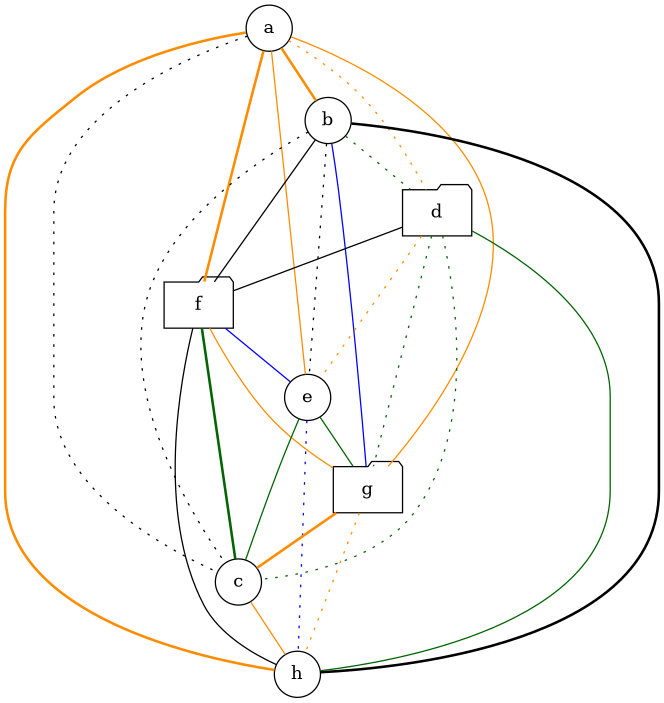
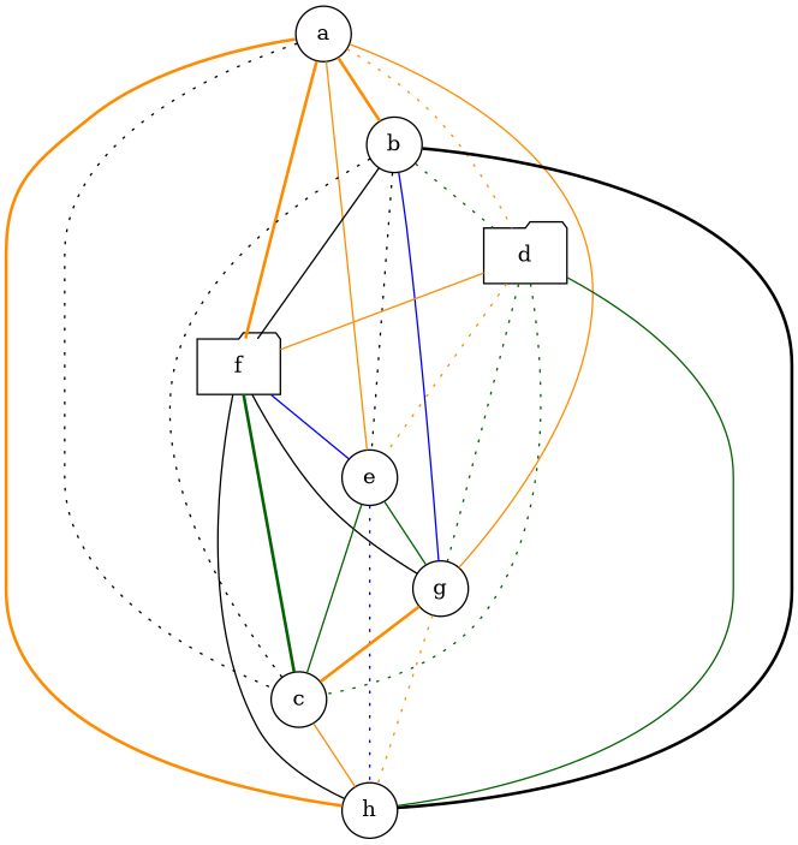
  strict graph {
    node [shape=circle]
    edge [color=darkorange style=solid]
    a
    b
    d [shape=folder]
    f [shape=folder]
    e
-   g [shape=folder]
+   g
    c
    h
    a -- b [style=bold]
    a -- d [style=dotted]
    a -- f [style=bold]
    a -- e
    a -- g
    a -- c [color=black style=dotted]
    a -- h [style=bold]
    b -- d [color=darkgreen style=dotted]
    b -- f [color=black]
    b -- e [color=black style=dotted]
    b -- g [color=blue]
    b -- c [color=black style=dotted]
    b -- h [color=black style=bold]
-   d -- f [color=black]
+   d -- f
    d -- e [style=dotted]
    d -- g [color=darkgreen style=dotted]
    d -- c [color=darkgreen style=dotted]
    d -- h [color=darkgreen]
    f -- e [color=blue]
-   f -- g
+   f -- g [color=black]
    f -- c [color=darkgreen style=bold]
    f -- h [color=black]
    e -- g [color=darkgreen]
    e -- c [color=darkgreen]
    e -- h [color=blue style=dotted]
    g -- c [style=bold]
    g -- h [style=dotted]
    c -- h
  }
